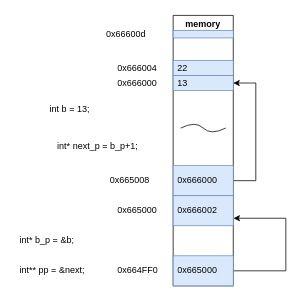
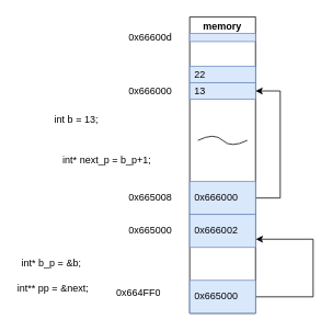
  <mxCell id="0" />
  <mxCell id="1" parent="0" />
  <mxCell id="2" value="memory" style="swimlane;whiteSpace=wrap;html=1;" vertex="1" parent="1"><mxGeometry x="230" y="20" width="80" height="360" as="geometry" /></mxCell>
  <mxCell id="3" style="edgeStyle=orthogonalEdgeStyle;rounded=0;orthogonalLoop=1;jettySize=auto;html=1;entryX=1;entryY=0.5;entryDx=0;entryDy=0;" edge="1" parent="2" source="4" target="5"><mxGeometry relative="1" as="geometry"><Array as="points"><mxPoint x="110" y="220" /><mxPoint x="110" y="90" /></Array></mxGeometry></mxCell>
  <mxCell id="4" value="0x666000" style="text;strokeColor=#6c8ebf;fillColor=#dae8fc;align=left;verticalAlign=middle;spacingLeft=4;spacingRight=4;overflow=hidden;points=[[0,0.5],[1,0.5]];portConstraint=eastwest;rotatable=0;whiteSpace=wrap;html=1;" vertex="1" parent="2"><mxGeometry y="200" width="80" height="40" as="geometry" /></mxCell>
  <mxCell id="5" value="13" style="text;strokeColor=#6c8ebf;fillColor=#dae8fc;align=left;verticalAlign=middle;spacingLeft=4;spacingRight=4;overflow=hidden;points=[[0,0.5],[1,0.5]];portConstraint=eastwest;rotatable=0;whiteSpace=wrap;html=1;" vertex="1" parent="2"><mxGeometry y="80" width="80" height="20" as="geometry" /></mxCell>
  <mxCell id="6" value="" style="text;strokeColor=#6c8ebf;fillColor=#dae8fc;align=left;verticalAlign=middle;spacingLeft=4;spacingRight=4;overflow=hidden;points=[[0,0.5],[1,0.5]];portConstraint=eastwest;rotatable=0;whiteSpace=wrap;html=1;" vertex="1" parent="2"><mxGeometry y="20" width="80" height="10" as="geometry" /></mxCell>
  <mxCell id="7" value="0x666002" style="text;strokeColor=#6c8ebf;fillColor=#dae8fc;align=left;verticalAlign=middle;spacingLeft=4;spacingRight=4;overflow=hidden;points=[[0,0.5],[1,0.5]];portConstraint=eastwest;rotatable=0;whiteSpace=wrap;html=1;" vertex="1" parent="2"><mxGeometry y="240" width="80" height="40" as="geometry" /></mxCell>
  <mxCell id="8" style="edgeStyle=orthogonalEdgeStyle;rounded=0;orthogonalLoop=1;jettySize=auto;html=1;exitX=1;exitY=0.5;exitDx=0;exitDy=0;entryX=1.004;entryY=0.75;entryDx=0;entryDy=0;entryPerimeter=0;" edge="1" parent="2" source="9" target="7"><mxGeometry relative="1" as="geometry"><mxPoint x="160" y="20" as="targetPoint" /><Array as="points"><mxPoint x="150" y="340" /><mxPoint x="150" y="270" /></Array></mxGeometry></mxCell>
  <mxCell id="9" value="0x665000" style="text;strokeColor=#6c8ebf;fillColor=#dae8fc;align=left;verticalAlign=middle;spacingLeft=4;spacingRight=4;overflow=hidden;points=[[0,0.5],[1,0.5]];portConstraint=eastwest;rotatable=0;whiteSpace=wrap;html=1;" vertex="1" parent="2"><mxGeometry y="320" width="80" height="40" as="geometry" /></mxCell>
  <mxCell id="10" value="22" style="text;strokeColor=#6c8ebf;fillColor=#dae8fc;align=left;verticalAlign=middle;spacingLeft=4;spacingRight=4;overflow=hidden;points=[[0,0.5],[1,0.5]];portConstraint=eastwest;rotatable=0;whiteSpace=wrap;html=1;" vertex="1" parent="2"><mxGeometry y="60" width="80" height="20" as="geometry" /></mxCell>
  <mxCell id="11" value="0x666000" style="text;strokeColor=none;fillColor=none;align=left;verticalAlign=middle;spacingLeft=4;spacingRight=4;overflow=hidden;points=[[0,0.5],[1,0.5]];portConstraint=eastwest;rotatable=0;whiteSpace=wrap;html=1;" vertex="1" parent="1"><mxGeometry x="150" y="100" width="80" height="20" as="geometry" /></mxCell>
  <mxCell id="12" value="" style="curved=1;endArrow=none;html=1;rounded=0;startFill=0;" edge="1" parent="1"><mxGeometry width="50" height="50" relative="1" as="geometry"><mxPoint x="240" y="170" as="sourcePoint" /><mxPoint x="300" y="170" as="targetPoint" /><Array as="points"><mxPoint x="260" y="160" /><mxPoint x="280" y="180" /></Array></mxGeometry></mxCell>
- <mxCell id="13" value="0x665008" style="text;strokeColor=none;fillColor=none;align=left;verticalAlign=middle;spacingLeft=4;spacingRight=4;overflow=hidden;points=[[0,0.5],[1,0.5]];portConstraint=eastwest;rotatable=0;whiteSpace=wrap;html=1;" vertex="1" parent="1"><mxGeometry x="140" y="230" width="80" height="20" as="geometry" /></mxCell>
+ <mxCell id="13" value="0x665008" style="text;strokeColor=none;fillColor=none;align=left;verticalAlign=middle;spacingLeft=4;spacingRight=4;overflow=hidden;points=[[0,0.5],[1,0.5]];portConstraint=eastwest;rotatable=0;whiteSpace=wrap;html=1;" vertex="1" parent="1"><mxGeometry x="150" y="230" width="80" height="20" as="geometry" /></mxCell>
  <mxCell id="14" value="0x665000" style="text;strokeColor=none;fillColor=none;align=left;verticalAlign=middle;spacingLeft=4;spacingRight=4;overflow=hidden;points=[[0,0.5],[1,0.5]];portConstraint=eastwest;rotatable=0;whiteSpace=wrap;html=1;" vertex="1" parent="1"><mxGeometry x="150" y="270" width="80" height="20" as="geometry" /></mxCell>
  <mxCell id="15" value="int b = 13;" style="text;strokeColor=none;fillColor=none;align=left;verticalAlign=middle;spacingLeft=4;spacingRight=4;overflow=hidden;points=[[0,0.5],[1,0.5]];portConstraint=eastwest;rotatable=0;whiteSpace=wrap;html=1;" vertex="1" parent="1"><mxGeometry x="60" y="135" width="80" height="20" as="geometry" /></mxCell>
  <mxCell id="16" value="int* b_p = &amp;amp;b;" style="text;strokeColor=none;fillColor=none;align=left;verticalAlign=middle;spacingLeft=4;spacingRight=4;overflow=hidden;points=[[0,0.5],[1,0.5]];portConstraint=eastwest;rotatable=0;whiteSpace=wrap;html=1;" vertex="1" parent="1"><mxGeometry x="20" y="310" width="120" height="20" as="geometry" /></mxCell>
  <mxCell id="17" value="int* next_p = b_p+1;" style="text;strokeColor=none;fillColor=none;align=left;verticalAlign=middle;spacingLeft=4;spacingRight=4;overflow=hidden;points=[[0,0.5],[1,0.5]];portConstraint=eastwest;rotatable=0;whiteSpace=wrap;html=1;" vertex="1" parent="1"><mxGeometry x="70" y="185" width="120" height="20" as="geometry" /></mxCell>
- <mxCell id="18" value="0x666004" style="text;strokeColor=none;fillColor=none;align=left;verticalAlign=middle;spacingLeft=4;spacingRight=4;overflow=hidden;points=[[0,0.5],[1,0.5]];portConstraint=eastwest;rotatable=0;whiteSpace=wrap;html=1;" vertex="1" parent="1"><mxGeometry x="150" y="80" width="80" height="20" as="geometry" /></mxCell>
- <mxCell id="19" value="0x66600d" style="text;strokeColor=none;fillColor=none;align=left;verticalAlign=middle;spacingLeft=4;spacingRight=4;overflow=hidden;points=[[0,0.5],[1,0.5]];portConstraint=eastwest;rotatable=0;whiteSpace=wrap;html=1;" vertex="1" parent="1"><mxGeometry x="135" y="35" width="80" height="20" as="geometry" /></mxCell>
- <mxCell id="20" value="int** pp = &amp;amp;next;" style="text;strokeColor=none;fillColor=none;align=left;verticalAlign=middle;spacingLeft=4;spacingRight=4;overflow=hidden;points=[[0,0.5],[1,0.5]];portConstraint=eastwest;rotatable=0;whiteSpace=wrap;html=1;" vertex="1" parent="1"><mxGeometry x="20" y="350" width="100" height="20" as="geometry" /></mxCell>
- <mxCell id="21" value="0x664FF0" style="text;strokeColor=none;fillColor=none;align=left;verticalAlign=middle;spacingLeft=4;spacingRight=4;overflow=hidden;points=[[0,0.5],[1,0.5]];portConstraint=eastwest;rotatable=0;whiteSpace=wrap;html=1;" vertex="1" parent="1"><mxGeometry x="150" y="350" width="80" height="20" as="geometry" /></mxCell>
+ <mxCell id="19" value="0x66600d" style="text;strokeColor=none;fillColor=none;align=left;verticalAlign=middle;spacingLeft=4;spacingRight=4;overflow=hidden;points=[[0,0.5],[1,0.5]];portConstraint=eastwest;rotatable=0;whiteSpace=wrap;html=1;" vertex="1" parent="1"><mxGeometry x="150" y="35" width="80" height="20" as="geometry" /></mxCell>
+ <mxCell id="20" value="int** pp = &amp;amp;next;" style="text;strokeColor=none;fillColor=none;align=left;verticalAlign=middle;spacingLeft=4;spacingRight=4;overflow=hidden;points=[[0,0.5],[1,0.5]];portConstraint=eastwest;rotatable=0;whiteSpace=wrap;html=1;" vertex="1" parent="1"><mxGeometry x="15" y="340" width="100" height="20" as="geometry" /></mxCell>
+ <mxCell id="21" value="0x664FF0" style="text;strokeColor=none;fillColor=none;align=left;verticalAlign=middle;spacingLeft=4;spacingRight=4;overflow=hidden;points=[[0,0.5],[1,0.5]];portConstraint=eastwest;rotatable=0;whiteSpace=wrap;html=1;" vertex="1" parent="1"><mxGeometry x="135" y="345" width="80" height="20" as="geometry" /></mxCell>
